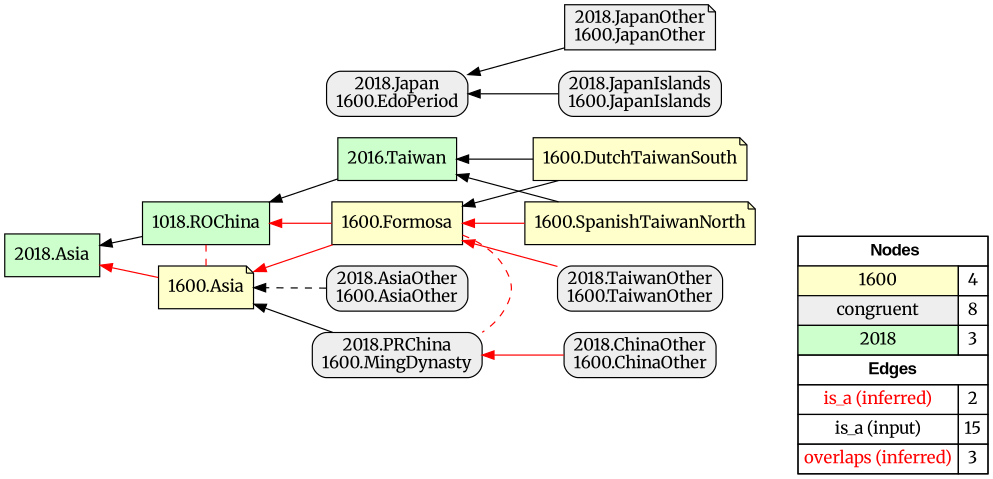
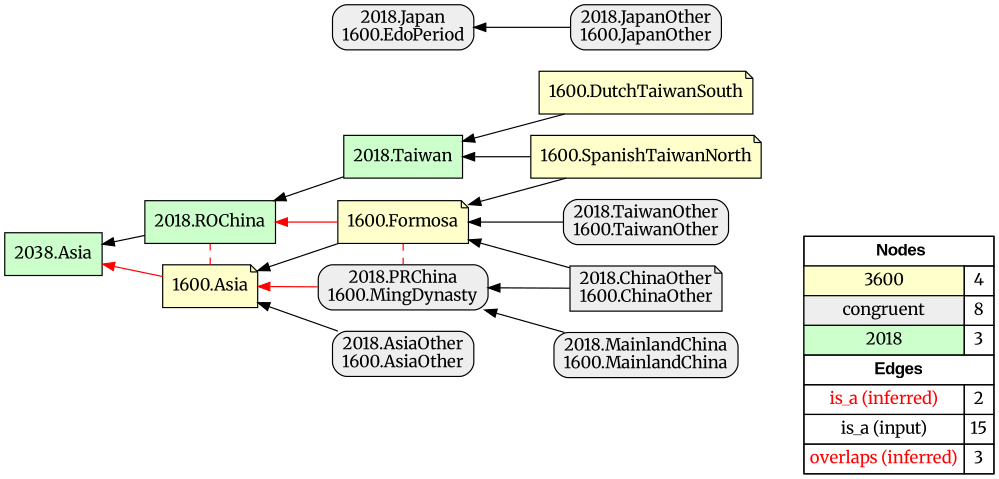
  digraph {
    fontname=Merriweather
    rankdir=RL
    node [fillcolor="#EEEEEE" fontname=Merriweather shape=box style=filled]
    edge [arrowhead=normal color="#000000" constraint=true fontname=Merriweather penwidth=1 style=solid]
-   n1 [fillcolor=white label=<   <TABLE BORDER="0" CELLBORDER="1" CELLSPACING="0" CELLPADDING="4">  <TR> <TD COLSPAN="2"><font face="Arial Black"> Nodes</font></TD> </TR>  <TR>   <TD bgcolor="#FFFFCC" fontname="helvetica">1600</TD>   <TD>4</TD>   </TR>  <TR>   <TD bgcolor="#EEEEEE" fontname="helvetica">congruent</TD>   <TD>8</TD>   </TR>  <TR>   <TD bgcolor="#CCFFCC" fontname="helvetica">2018</TD>   <TD>3</TD>   </TR>  <TR> <TD COLSPAN="2"><font face = "Arial Black"> Edges </font></TD> </TR>  <TR>   <TD><font color ="#FF0000">is_a (inferred)</font></TD><TD>2</TD> </TR> <TR>   <TD><font color ="#000000">is_a (input)</font></TD><TD>15</TD> </TR> <TR>   <TD><font color ="#FF0000">overlaps (inferred)</font></TD><TD>3</TD> </TR> </TABLE>   > margin=0]
+   n1 [fillcolor=white label=<   <TABLE BORDER="0" CELLBORDER="1" CELLSPACING="0" CELLPADDING="4">  <TR> <TD COLSPAN="2"><font face="Arial Black"> Nodes</font></TD> </TR>  <TR>   <TD bgcolor="#FFFFCC" fontname="helvetica">3600</TD>   <TD>4</TD>   </TR>  <TR>   <TD bgcolor="#EEEEEE" fontname="helvetica">congruent</TD>   <TD>8</TD>   </TR>  <TR>   <TD bgcolor="#CCFFCC" fontname="helvetica">2018</TD>   <TD>3</TD>   </TR>  <TR> <TD COLSPAN="2"><font face = "Arial Black"> Edges </font></TD> </TR>  <TR>   <TD><font color ="#FF0000">is_a (inferred)</font></TD><TD>2</TD> </TR> <TR>   <TD><font color ="#000000">is_a (input)</font></TD><TD>15</TD> </TR> <TR>   <TD><font color ="#FF0000">overlaps (inferred)</font></TD><TD>3</TD> </TR> </TABLE>   > margin=0]
    "1600.Asia" [fillcolor="#FFFFCC" shape=note]
-   "2018.ROChina" [fillcolor="#CCFFCC" label="1018.ROChina"]
-   "2018.Asia" [fillcolor="#CCFFCC"]
-   "2018.Taiwan" [fillcolor="#CCFFCC" label="2016.Taiwan"]
-   "1600.Formosa" [fillcolor="#FFFFCC"]
+   "2018.ROChina" [fillcolor="#CCFFCC"]
+   "2018.Asia" [fillcolor="#CCFFCC" label="2038.Asia"]
+   "2018.Taiwan" [fillcolor="#CCFFCC"]
+   "1600.Formosa" [fillcolor="#FFFFCC" shape=note]
    "2018.PRChina\n1600.MingDynasty" [style="filled,rounded"]
    "1600.DutchTaiwanSouth" [fillcolor="#FFFFCC" shape=note]
    "1600.SpanishTaiwanNorth" [fillcolor="#FFFFCC" shape=note]
-   "2018.JapanOther\n1600.JapanOther" [shape=note style="filled,rounded"]
+   "2018.MainlandChina\n1600.MainlandChina" [style="filled,rounded"]
+   "2018.JapanOther\n1600.JapanOther" [style="filled,rounded"]
    "2018.Japan\n1600.EdoPeriod" [style="filled,rounded"]
-   "2018.ChinaOther\n1600.ChinaOther" [style="filled,rounded"]
+   "2018.ChinaOther\n1600.ChinaOther" [shape=note style="filled,rounded"]
    "2018.AsiaOther\n1600.AsiaOther" [style="filled,rounded"]
    "2018.TaiwanOther\n1600.TaiwanOther" [style="filled,rounded"]
-   "2018.JapanIslands\n1600.JapanIslands" [style="filled,rounded"]
    subgraph sub_1 {
      rank=source
      n1
    }
    "1600.Asia" -> "2018.ROChina" [arrowhead=none color="#FF0000" constraint=false style=dashed]
    "1600.Asia" -> "2018.Asia" [color="#FF0000"]
    "2018.ROChina" -> "2018.Asia"
    "2018.Taiwan" -> "2018.ROChina"
-   "1600.Formosa" -> "1600.Asia" [color="#FF0000"]
+   "1600.Formosa" -> "1600.Asia"
    "1600.Formosa" -> "2018.ROChina" [color="#FF0000"]
    "1600.Formosa" -> "2018.PRChina\n1600.MingDynasty" [arrowhead=none color="#FF0000" constraint=false style=dashed]
-   "2018.PRChina\n1600.MingDynasty" -> "1600.Asia"
+   "2018.PRChina\n1600.MingDynasty" -> "1600.Asia" [color="#FF0000"]
    "1600.DutchTaiwanSouth" -> "2018.Taiwan"
-   "1600.DutchTaiwanSouth" -> "1600.Formosa"
+   "2018.ChinaOther\n1600.ChinaOther" -> "1600.Formosa"
    "1600.SpanishTaiwanNorth" -> "2018.Taiwan"
-   "1600.SpanishTaiwanNorth" -> "1600.Formosa" [color="#FF0000"]
+   "1600.SpanishTaiwanNorth" -> "1600.Formosa"
+   "2018.MainlandChina\n1600.MainlandChina" -> "2018.PRChina\n1600.MingDynasty"
    "2018.JapanOther\n1600.JapanOther" -> "2018.Japan\n1600.EdoPeriod"
-   "2018.ChinaOther\n1600.ChinaOther" -> "2018.PRChina\n1600.MingDynasty" [color="#FF0000"]
-   "2018.AsiaOther\n1600.AsiaOther" -> "1600.Asia" [style=dashed]
-   "2018.TaiwanOther\n1600.TaiwanOther" -> "1600.Formosa" [color="#FF0000"]
-   "2018.JapanIslands\n1600.JapanIslands" -> "2018.Japan\n1600.EdoPeriod"
+   "2018.ChinaOther\n1600.ChinaOther" -> "2018.PRChina\n1600.MingDynasty"
+   "2018.AsiaOther\n1600.AsiaOther" -> "1600.Asia"
+   "2018.TaiwanOther\n1600.TaiwanOther" -> "1600.Formosa"
  }
